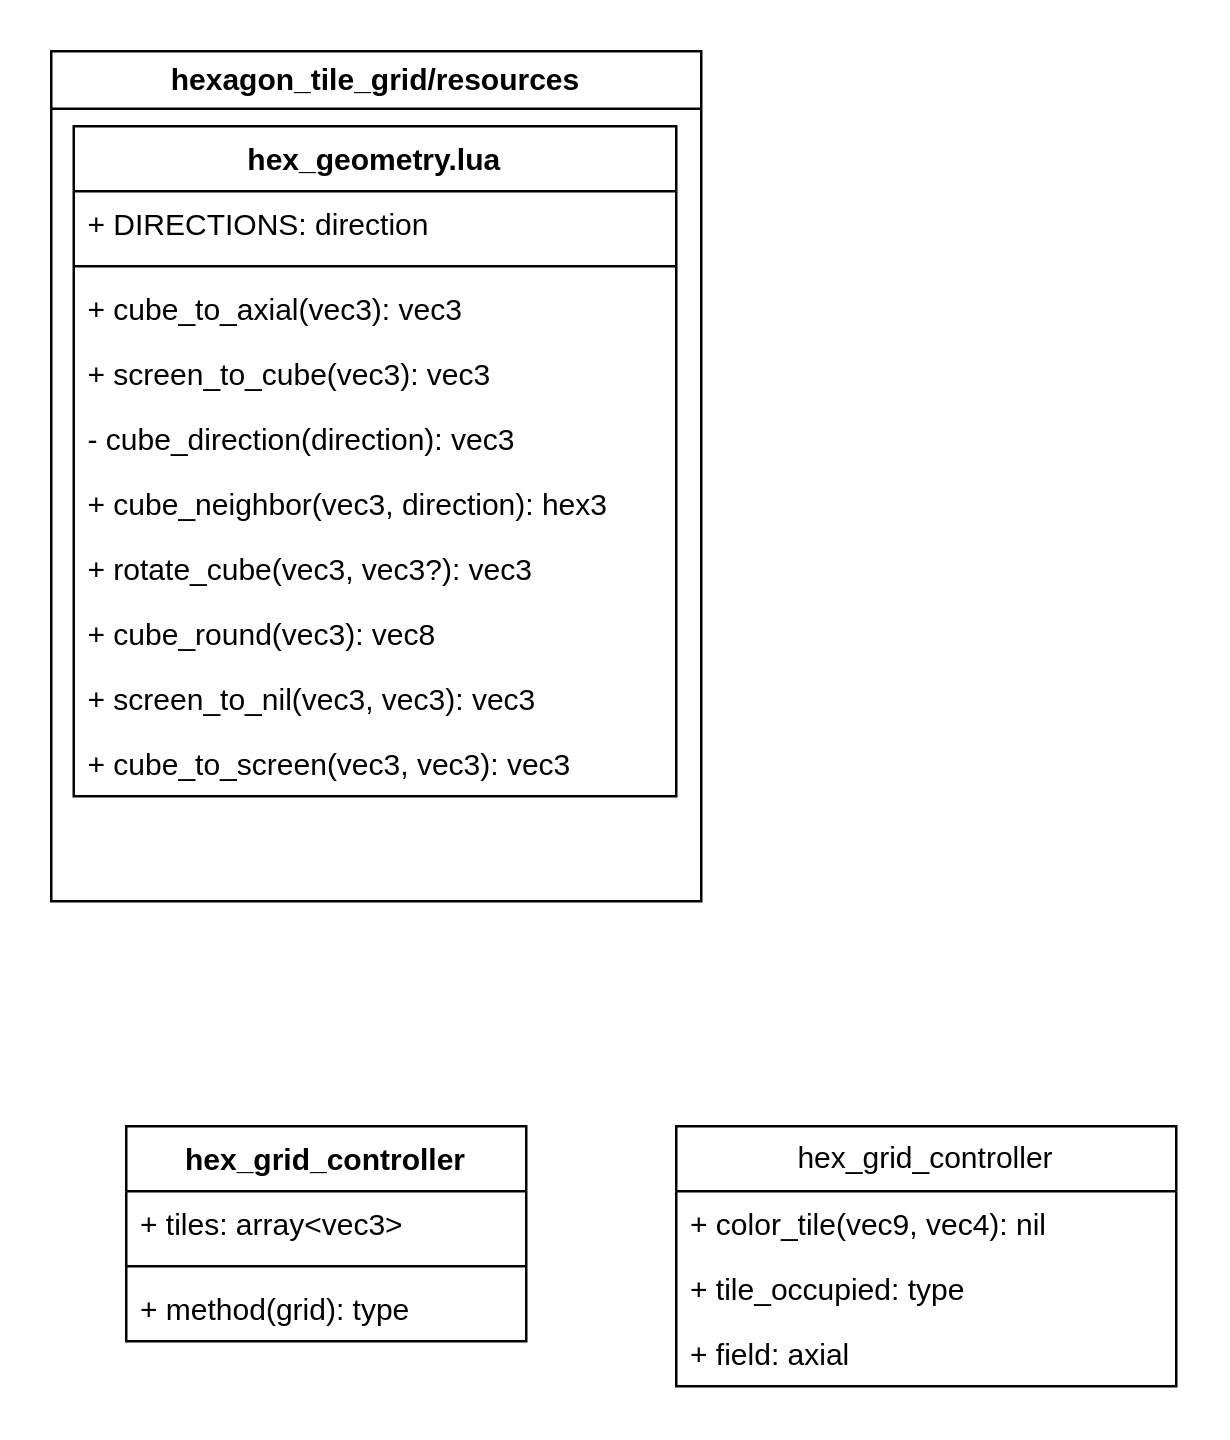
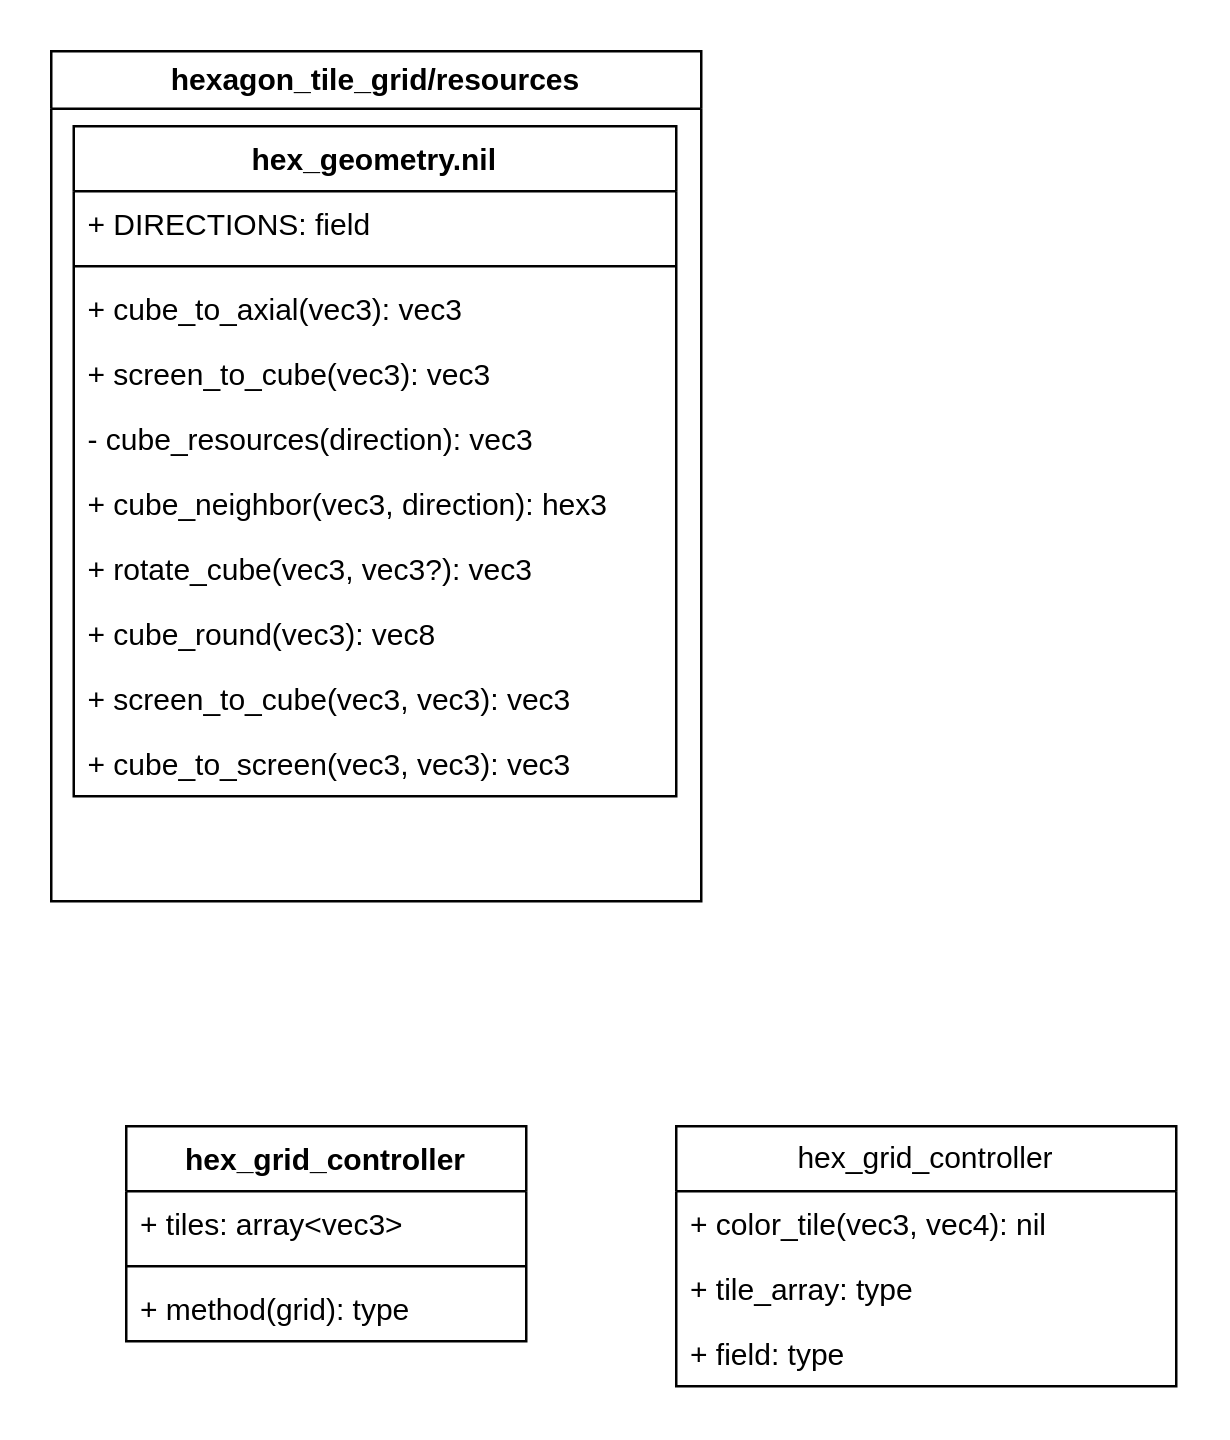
  <mxCell id="0" />
  <mxCell id="1" parent="0" />
  <mxCell id="2" value="hex_grid_controller" style="swimlane;fontStyle=0;childLayout=stackLayout;horizontal=1;startSize=26;fillColor=none;horizontalStack=0;resizeParent=1;resizeParentMax=0;resizeLast=0;collapsible=1;marginBottom=0;whiteSpace=wrap;html=1;" vertex="1" parent="1"><mxGeometry x="270" y="450" width="200" height="104" as="geometry" /></mxCell>
- <mxCell id="3" value="+ color_tile(vec9, vec4): nil&amp;nbsp;" style="text;strokeColor=none;fillColor=none;align=left;verticalAlign=top;spacingLeft=4;spacingRight=4;overflow=hidden;rotatable=0;points=[[0,0.5],[1,0.5]];portConstraint=eastwest;whiteSpace=wrap;html=1;" vertex="1" parent="2"><mxGeometry y="26" width="200" height="26" as="geometry" /></mxCell>
- <mxCell id="4" value="+ tile_occupied: type" style="text;strokeColor=none;fillColor=none;align=left;verticalAlign=top;spacingLeft=4;spacingRight=4;overflow=hidden;rotatable=0;points=[[0,0.5],[1,0.5]];portConstraint=eastwest;whiteSpace=wrap;html=1;" vertex="1" parent="2"><mxGeometry y="52" width="200" height="26" as="geometry" /></mxCell>
- <mxCell id="5" value="+ field: axial" style="text;strokeColor=none;fillColor=none;align=left;verticalAlign=top;spacingLeft=4;spacingRight=4;overflow=hidden;rotatable=0;points=[[0,0.5],[1,0.5]];portConstraint=eastwest;whiteSpace=wrap;html=1;" vertex="1" parent="2"><mxGeometry y="78" width="200" height="26" as="geometry" /></mxCell>
+ <mxCell id="3" value="+ color_tile(vec3, vec4): nil&amp;nbsp;" style="text;strokeColor=none;fillColor=none;align=left;verticalAlign=top;spacingLeft=4;spacingRight=4;overflow=hidden;rotatable=0;points=[[0,0.5],[1,0.5]];portConstraint=eastwest;whiteSpace=wrap;html=1;" vertex="1" parent="2"><mxGeometry y="26" width="200" height="26" as="geometry" /></mxCell>
+ <mxCell id="4" value="+ tile_array: type" style="text;strokeColor=none;fillColor=none;align=left;verticalAlign=top;spacingLeft=4;spacingRight=4;overflow=hidden;rotatable=0;points=[[0,0.5],[1,0.5]];portConstraint=eastwest;whiteSpace=wrap;html=1;" vertex="1" parent="2"><mxGeometry y="52" width="200" height="26" as="geometry" /></mxCell>
+ <mxCell id="5" value="+ field: type" style="text;strokeColor=none;fillColor=none;align=left;verticalAlign=top;spacingLeft=4;spacingRight=4;overflow=hidden;rotatable=0;points=[[0,0.5],[1,0.5]];portConstraint=eastwest;whiteSpace=wrap;html=1;" vertex="1" parent="2"><mxGeometry y="78" width="200" height="26" as="geometry" /></mxCell>
  <mxCell id="6" value="hex_grid_controller" style="swimlane;fontStyle=1;align=center;verticalAlign=top;childLayout=stackLayout;horizontal=1;startSize=26;horizontalStack=0;resizeParent=1;resizeParentMax=0;resizeLast=0;collapsible=1;marginBottom=0;whiteSpace=wrap;html=1;" vertex="1" parent="1"><mxGeometry x="50" y="450" width="160" height="86" as="geometry" /></mxCell>
  <mxCell id="7" value="+ tiles: array&amp;lt;vec3&amp;gt;" style="text;strokeColor=none;fillColor=none;align=left;verticalAlign=top;spacingLeft=4;spacingRight=4;overflow=hidden;rotatable=0;points=[[0,0.5],[1,0.5]];portConstraint=eastwest;whiteSpace=wrap;html=1;" vertex="1" parent="6"><mxGeometry y="26" width="160" height="26" as="geometry" /></mxCell>
  <mxCell id="8" value="" style="line;strokeWidth=1;fillColor=none;align=left;verticalAlign=middle;spacingTop=-1;spacingLeft=3;spacingRight=3;rotatable=0;labelPosition=right;points=[];portConstraint=eastwest;strokeColor=inherit;" vertex="1" parent="6"><mxGeometry y="52" width="160" height="8" as="geometry" /></mxCell>
  <mxCell id="9" value="+ method(grid): type" style="text;strokeColor=none;fillColor=none;align=left;verticalAlign=top;spacingLeft=4;spacingRight=4;overflow=hidden;rotatable=0;points=[[0,0.5],[1,0.5]];portConstraint=eastwest;whiteSpace=wrap;html=1;" vertex="1" parent="6"><mxGeometry y="60" width="160" height="26" as="geometry" /></mxCell>
  <mxCell id="10" value="hexagon_tile_grid/resources" style="swimlane;whiteSpace=wrap;html=1;" vertex="1" parent="1"><mxGeometry x="20" y="20" width="260" height="340" as="geometry"><mxRectangle x="310" y="170" width="210" height="30" as="alternateBounds" /></mxGeometry></mxCell>
- <mxCell id="11" value="hex_geometry.lua" style="swimlane;fontStyle=1;align=center;verticalAlign=top;childLayout=stackLayout;horizontal=1;startSize=26;horizontalStack=0;resizeParent=1;resizeParentMax=0;resizeLast=0;collapsible=1;marginBottom=0;whiteSpace=wrap;html=1;" vertex="1" parent="10"><mxGeometry x="9" y="30" width="241" height="268" as="geometry"><mxRectangle x="9" y="30" width="140" height="30" as="alternateBounds" /></mxGeometry></mxCell>
- <mxCell id="12" value="+ DIRECTIONS: direction" style="text;strokeColor=none;fillColor=none;align=left;verticalAlign=top;spacingLeft=4;spacingRight=4;overflow=hidden;rotatable=0;points=[[0,0.5],[1,0.5]];portConstraint=eastwest;whiteSpace=wrap;html=1;" vertex="1" parent="11"><mxGeometry y="26" width="241" height="26" as="geometry" /></mxCell>
+ <mxCell id="11" value="hex_geometry.nil" style="swimlane;fontStyle=1;align=center;verticalAlign=top;childLayout=stackLayout;horizontal=1;startSize=26;horizontalStack=0;resizeParent=1;resizeParentMax=0;resizeLast=0;collapsible=1;marginBottom=0;whiteSpace=wrap;html=1;" vertex="1" parent="10"><mxGeometry x="9" y="30" width="241" height="268" as="geometry"><mxRectangle x="9" y="30" width="140" height="30" as="alternateBounds" /></mxGeometry></mxCell>
+ <mxCell id="12" value="+ DIRECTIONS: field" style="text;strokeColor=none;fillColor=none;align=left;verticalAlign=top;spacingLeft=4;spacingRight=4;overflow=hidden;rotatable=0;points=[[0,0.5],[1,0.5]];portConstraint=eastwest;whiteSpace=wrap;html=1;" vertex="1" parent="11"><mxGeometry y="26" width="241" height="26" as="geometry" /></mxCell>
  <mxCell id="13" value="" style="line;strokeWidth=1;fillColor=none;align=left;verticalAlign=middle;spacingTop=-1;spacingLeft=3;spacingRight=3;rotatable=0;labelPosition=right;points=[];portConstraint=eastwest;strokeColor=inherit;" vertex="1" parent="11"><mxGeometry y="52" width="241" height="8" as="geometry" /></mxCell>
  <mxCell id="14" value="+ cube_to_axial(vec3): vec3" style="text;strokeColor=none;fillColor=none;align=left;verticalAlign=top;spacingLeft=4;spacingRight=4;overflow=hidden;rotatable=0;points=[[0,0.5],[1,0.5]];portConstraint=eastwest;whiteSpace=wrap;html=1;" vertex="1" parent="11"><mxGeometry y="60" width="241" height="26" as="geometry" /></mxCell>
  <mxCell id="15" value="+ screen_to_cube(vec3): vec3" style="text;strokeColor=none;fillColor=none;align=left;verticalAlign=top;spacingLeft=4;spacingRight=4;overflow=hidden;rotatable=0;points=[[0,0.5],[1,0.5]];portConstraint=eastwest;whiteSpace=wrap;html=1;" vertex="1" parent="11"><mxGeometry y="86" width="241" height="26" as="geometry" /></mxCell>
- <mxCell id="16" value="-&lt;span style=&quot;background-color: transparent; color: light-dark(rgb(0, 0, 0), rgb(255, 255, 255));&quot;&gt;&amp;nbsp;cube_direction(direction): vec3&lt;/span&gt;" style="text;strokeColor=none;fillColor=none;align=left;verticalAlign=top;spacingLeft=4;spacingRight=4;overflow=hidden;rotatable=0;points=[[0,0.5],[1,0.5]];portConstraint=eastwest;whiteSpace=wrap;html=1;" vertex="1" parent="11"><mxGeometry y="112" width="241" height="26" as="geometry" /></mxCell>
+ <mxCell id="16" value="-&lt;span style=&quot;background-color: transparent; color: light-dark(rgb(0, 0, 0), rgb(255, 255, 255));&quot;&gt;&amp;nbsp;cube_resources(direction): vec3&lt;/span&gt;" style="text;strokeColor=none;fillColor=none;align=left;verticalAlign=top;spacingLeft=4;spacingRight=4;overflow=hidden;rotatable=0;points=[[0,0.5],[1,0.5]];portConstraint=eastwest;whiteSpace=wrap;html=1;" vertex="1" parent="11"><mxGeometry y="112" width="241" height="26" as="geometry" /></mxCell>
  <mxCell id="17" value="+ cube_neighbor(vec3, direction): hex3" style="text;strokeColor=none;fillColor=none;align=left;verticalAlign=top;spacingLeft=4;spacingRight=4;overflow=hidden;rotatable=0;points=[[0,0.5],[1,0.5]];portConstraint=eastwest;whiteSpace=wrap;html=1;" vertex="1" parent="11"><mxGeometry y="138" width="241" height="26" as="geometry" /></mxCell>
  <mxCell id="18" value="+ rotate_cube(vec3, vec3?): vec3" style="text;strokeColor=none;fillColor=none;align=left;verticalAlign=top;spacingLeft=4;spacingRight=4;overflow=hidden;rotatable=0;points=[[0,0.5],[1,0.5]];portConstraint=eastwest;whiteSpace=wrap;html=1;" vertex="1" parent="11"><mxGeometry y="164" width="241" height="26" as="geometry" /></mxCell>
  <mxCell id="19" value="+ cube_round&lt;span style=&quot;background-color: transparent; color: light-dark(rgb(0, 0, 0), rgb(255, 255, 255));&quot;&gt;(vec3): vec8&lt;/span&gt;" style="text;strokeColor=none;fillColor=none;align=left;verticalAlign=top;spacingLeft=4;spacingRight=4;overflow=hidden;rotatable=0;points=[[0,0.5],[1,0.5]];portConstraint=eastwest;whiteSpace=wrap;html=1;" vertex="1" parent="11"><mxGeometry y="190" width="241" height="26" as="geometry" /></mxCell>
- <mxCell id="20" value="+ screen_to_nil&lt;span style=&quot;background-color: transparent; color: light-dark(rgb(0, 0, 0), rgb(255, 255, 255));&quot;&gt;(vec3, vec3): vec3&lt;/span&gt;" style="text;strokeColor=none;fillColor=none;align=left;verticalAlign=top;spacingLeft=4;spacingRight=4;overflow=hidden;rotatable=0;points=[[0,0.5],[1,0.5]];portConstraint=eastwest;whiteSpace=wrap;html=1;" vertex="1" parent="11"><mxGeometry y="216" width="241" height="26" as="geometry" /></mxCell>
+ <mxCell id="20" value="+ screen_to_cube&lt;span style=&quot;background-color: transparent; color: light-dark(rgb(0, 0, 0), rgb(255, 255, 255));&quot;&gt;(vec3, vec3): vec3&lt;/span&gt;" style="text;strokeColor=none;fillColor=none;align=left;verticalAlign=top;spacingLeft=4;spacingRight=4;overflow=hidden;rotatable=0;points=[[0,0.5],[1,0.5]];portConstraint=eastwest;whiteSpace=wrap;html=1;" vertex="1" parent="11"><mxGeometry y="216" width="241" height="26" as="geometry" /></mxCell>
  <mxCell id="21" value="+ cube_to_screen&lt;span style=&quot;background-color: transparent; color: light-dark(rgb(0, 0, 0), rgb(255, 255, 255));&quot;&gt;(vec3, vec3): vec3&lt;/span&gt;" style="text;strokeColor=none;fillColor=none;align=left;verticalAlign=top;spacingLeft=4;spacingRight=4;overflow=hidden;rotatable=0;points=[[0,0.5],[1,0.5]];portConstraint=eastwest;whiteSpace=wrap;html=1;" vertex="1" parent="11"><mxGeometry y="242" width="241" height="26" as="geometry" /></mxCell>
